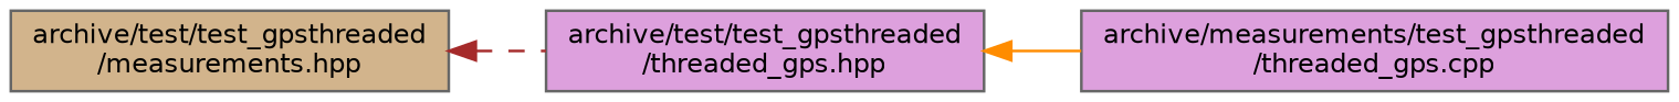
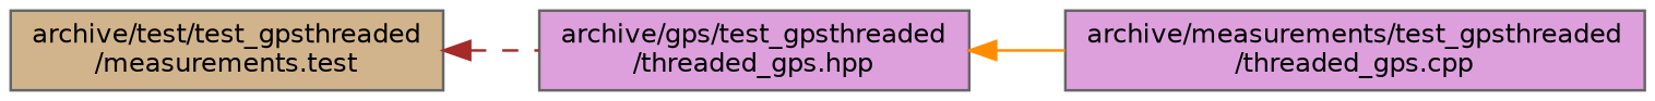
  digraph {
    rankdir=LR
    node [color=grey40 fillcolor=plum fontname=Helvetica fontsize=10 shape=box style=filled]
    edge [dir=back fontname=Helvetica fontsize=10 labelfontname=Helvetica labelfontsize=10]
-   n1 [color=gray40 fillcolor=tan fontcolor=black height=0.2 label="archive/test/test_gpsthreaded\l/measurements.hpp" width=0.4]
-   n2 [height=0.2 label="archive/test/test_gpsthreaded\l/threaded_gps.hpp" width=0.4]
+   n1 [color=gray40 fillcolor=tan fontcolor=black height=0.2 label="archive/test/test_gpsthreaded\l/measurements.test" width=0.4]
+   n2 [height=0.2 label="archive/gps/test_gpsthreaded\l/threaded_gps.hpp" width=0.4]
    n3 [height=0.2 label="archive/measurements/test_gpsthreaded\l/threaded_gps.cpp" width=0.4]
    n1 -> n2 [color=brown style=dashed]
    n2 -> n3 [color=darkorange style=solid]
  }
